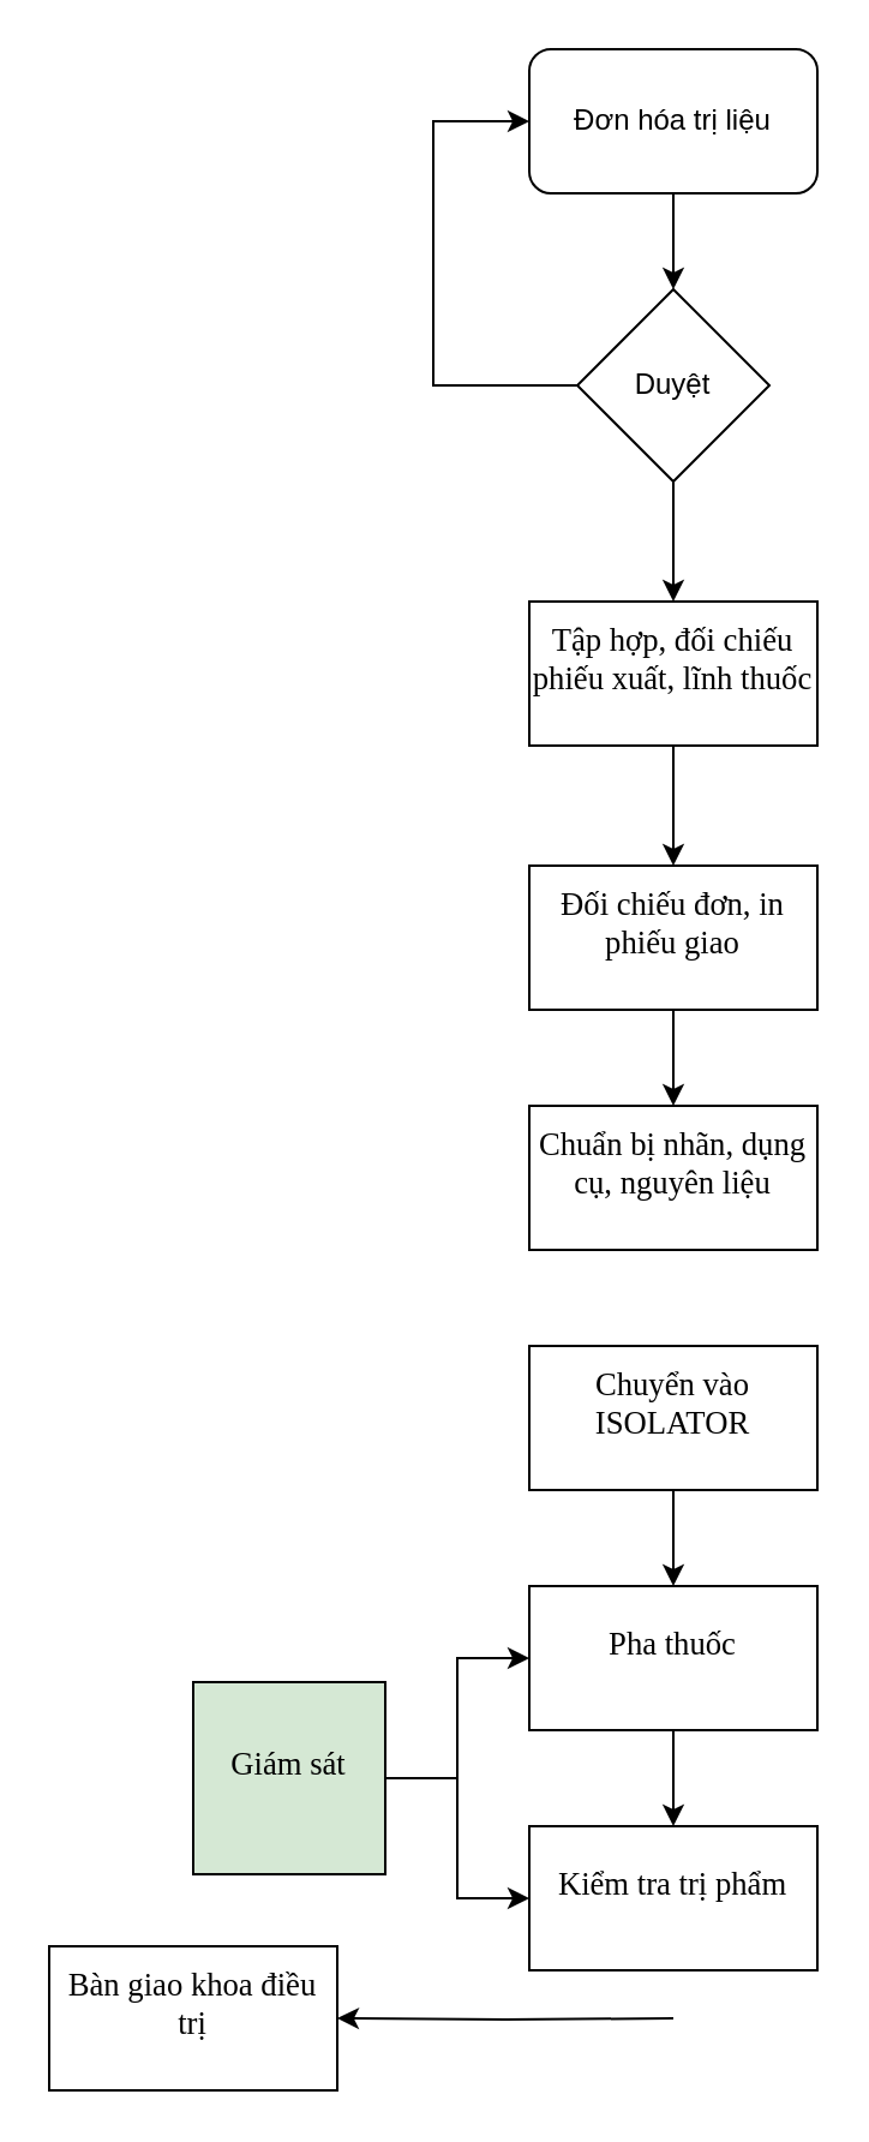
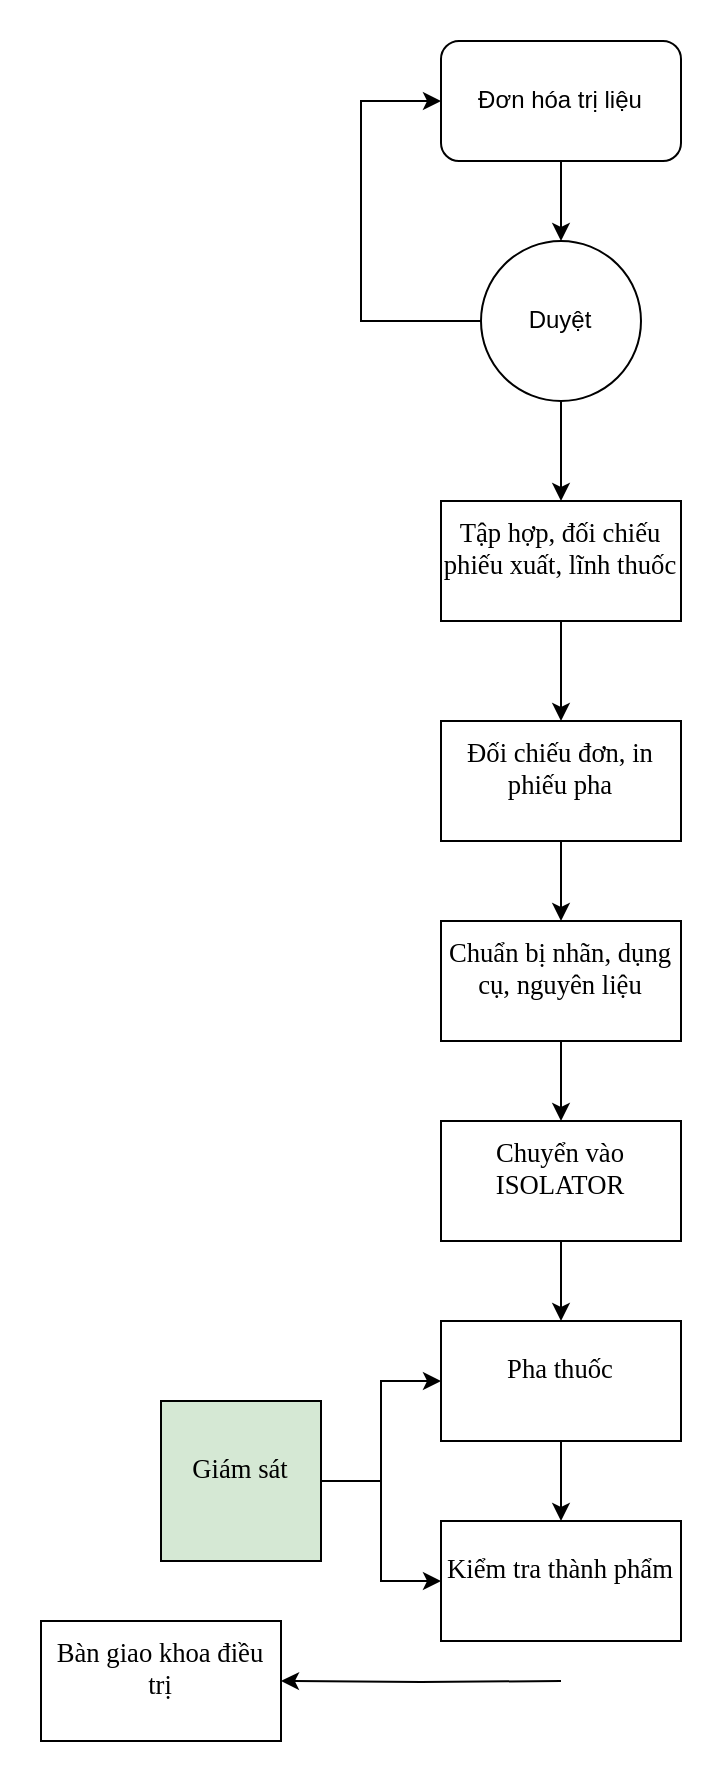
  <mxCell id="0" />
  <mxCell id="1" parent="0" />
  <mxCell id="2" style="edgeStyle=orthogonalEdgeStyle;rounded=0;orthogonalLoop=1;jettySize=auto;html=1;exitX=0.5;exitY=1;exitDx=0;exitDy=0;entryX=0.5;entryY=0;entryDx=0;entryDy=0;" edge="1" parent="1" source="3" target="6"><mxGeometry relative="1" as="geometry" /></mxCell>
  <mxCell id="3" value="Đơn hóa trị liệu" style="rounded=1;whiteSpace=wrap;html=1;" vertex="1" parent="1"><mxGeometry x="220" y="20" width="120" height="60" as="geometry" /></mxCell>
  <mxCell id="4" style="edgeStyle=orthogonalEdgeStyle;rounded=0;orthogonalLoop=1;jettySize=auto;html=1;exitX=0.5;exitY=1;exitDx=0;exitDy=0;entryX=0.5;entryY=0;entryDx=0;entryDy=0;" edge="1" parent="1" source="6" target="8"><mxGeometry relative="1" as="geometry" /></mxCell>
  <mxCell id="5" style="edgeStyle=orthogonalEdgeStyle;rounded=0;orthogonalLoop=1;jettySize=auto;html=1;exitX=0;exitY=0.5;exitDx=0;exitDy=0;entryX=0;entryY=0.5;entryDx=0;entryDy=0;" edge="1" parent="1" source="6" target="3"><mxGeometry relative="1" as="geometry"><Array as="points"><mxPoint x="180" y="160" /><mxPoint x="180" y="50" /></Array></mxGeometry></mxCell>
- <mxCell id="6" value="Duyệt" style="rhombus;whiteSpace=wrap;html=1;" vertex="1" parent="1"><mxGeometry x="240" y="120" width="80" height="80" as="geometry" /></mxCell>
+ <mxCell id="6" value="Duyệt" style="ellipse;whiteSpace=wrap;html=1;" vertex="1" parent="1"><mxGeometry x="240" y="120" width="80" height="80" as="geometry" /></mxCell>
  <mxCell id="7" style="edgeStyle=orthogonalEdgeStyle;rounded=0;orthogonalLoop=1;jettySize=auto;html=1;exitX=0.5;exitY=1;exitDx=0;exitDy=0;entryX=0.5;entryY=0;entryDx=0;entryDy=0;" edge="1" parent="1" source="8" target="10"><mxGeometry relative="1" as="geometry" /></mxCell>
  <mxCell id="8" value="&lt;p style=&quot;margin: 0cm 0cm 8pt; line-height: 15.693px; font-size: 11pt; font-family: Aptos, sans-serif;&quot; align=&quot;center&quot; class=&quot;MsoNormal&quot;&gt;&lt;span style=&quot;font-size: 10pt; line-height: 14.267px; font-family: &amp;quot;Times New Roman&amp;quot;, serif;&quot; lang=&quot;EN-US&quot;&gt;Tập hợp, đối chiếu phiếu xuất, lĩnh thuốc&lt;/span&gt;&lt;/p&gt;" style="rounded=0;whiteSpace=wrap;html=1;" vertex="1" parent="1"><mxGeometry x="220" y="250" width="120" height="60" as="geometry" /></mxCell>
  <mxCell id="9" style="edgeStyle=orthogonalEdgeStyle;rounded=0;orthogonalLoop=1;jettySize=auto;html=1;exitX=0.5;exitY=1;exitDx=0;exitDy=0;entryX=0.5;entryY=0;entryDx=0;entryDy=0;" edge="1" parent="1" source="10" target="12"><mxGeometry relative="1" as="geometry" /></mxCell>
- <mxCell id="10" value="&lt;p style=&quot;margin: 0cm 0cm 8pt; line-height: 15.693px; font-size: 11pt; font-family: Aptos, sans-serif;&quot; align=&quot;center&quot; class=&quot;MsoNormal&quot;&gt;&lt;span style=&quot;font-size: 10pt; line-height: 14.267px; font-family: &amp;quot;Times New Roman&amp;quot;, serif;&quot; lang=&quot;EN-US&quot;&gt;Đối chiếu đơn, in phiếu giao&lt;/span&gt;&lt;/p&gt;" style="rounded=0;whiteSpace=wrap;html=1;" vertex="1" parent="1"><mxGeometry x="220" y="360" width="120" height="60" as="geometry" /></mxCell>
+ <mxCell id="10" value="&lt;p style=&quot;margin: 0cm 0cm 8pt; line-height: 15.693px; font-size: 11pt; font-family: Aptos, sans-serif;&quot; align=&quot;center&quot; class=&quot;MsoNormal&quot;&gt;&lt;span style=&quot;font-size: 10pt; line-height: 14.267px; font-family: &amp;quot;Times New Roman&amp;quot;, serif;&quot; lang=&quot;EN-US&quot;&gt;Đối chiếu đơn, in phiếu pha&lt;/span&gt;&lt;/p&gt;" style="rounded=0;whiteSpace=wrap;html=1;" vertex="1" parent="1"><mxGeometry x="220" y="360" width="120" height="60" as="geometry" /></mxCell>
+ <mxCell id="11" style="edgeStyle=orthogonalEdgeStyle;rounded=0;orthogonalLoop=1;jettySize=auto;html=1;exitX=0.5;exitY=1;exitDx=0;exitDy=0;entryX=0.5;entryY=0;entryDx=0;entryDy=0;" edge="1" parent="1" source="12" target="14"><mxGeometry relative="1" as="geometry" /></mxCell>
  <mxCell id="12" value="&lt;p style=&quot;margin: 0cm 0cm 8pt; line-height: 15.693px; font-size: 11pt; font-family: Aptos, sans-serif;&quot; align=&quot;center&quot; class=&quot;MsoNormal&quot;&gt;&lt;span style=&quot;font-size: 10pt; line-height: 14.267px; font-family: &amp;quot;Times New Roman&amp;quot;, serif;&quot; lang=&quot;EN-US&quot;&gt;Chuẩn bị nhãn, dụng cụ, nguyên liệu&lt;/span&gt;&lt;/p&gt;" style="rounded=0;whiteSpace=wrap;html=1;" vertex="1" parent="1"><mxGeometry x="220" y="460" width="120" height="60" as="geometry" /></mxCell>
  <mxCell id="13" style="edgeStyle=orthogonalEdgeStyle;rounded=0;orthogonalLoop=1;jettySize=auto;html=1;exitX=0.5;exitY=1;exitDx=0;exitDy=0;entryX=0.5;entryY=0;entryDx=0;entryDy=0;" edge="1" parent="1" source="14" target="16"><mxGeometry relative="1" as="geometry" /></mxCell>
  <mxCell id="14" value="&lt;p style=&quot;margin: 0cm 0cm 8pt; line-height: 15.693px; font-size: 11pt; font-family: Aptos, sans-serif;&quot; align=&quot;center&quot; class=&quot;MsoNormal&quot;&gt;&lt;span style=&quot;font-size: 10pt; line-height: 14.267px; font-family: &amp;quot;Times New Roman&amp;quot;, serif;&quot; lang=&quot;EN-US&quot;&gt;Chuyển vào ISOLATOR&lt;/span&gt;&lt;/p&gt;" style="rounded=0;whiteSpace=wrap;html=1;" vertex="1" parent="1"><mxGeometry x="220" y="560" width="120" height="60" as="geometry" /></mxCell>
  <mxCell id="15" style="edgeStyle=orthogonalEdgeStyle;rounded=0;orthogonalLoop=1;jettySize=auto;html=1;exitX=0.5;exitY=1;exitDx=0;exitDy=0;entryX=0.5;entryY=0;entryDx=0;entryDy=0;" edge="1" parent="1" source="16" target="17"><mxGeometry relative="1" as="geometry" /></mxCell>
  <mxCell id="16" value="&lt;p style=&quot;margin: 0cm 0cm 8pt; line-height: 15.693px; font-size: 11pt; font-family: Aptos, sans-serif;&quot; align=&quot;center&quot; class=&quot;MsoNormal&quot;&gt;&lt;span style=&quot;font-size: 10pt; line-height: 14.267px; font-family: &amp;quot;Times New Roman&amp;quot;, serif;&quot; lang=&quot;EN-US&quot;&gt;Pha thuốc&lt;/span&gt;&lt;/p&gt;" style="rounded=0;whiteSpace=wrap;html=1;" vertex="1" parent="1"><mxGeometry x="220" y="660" width="120" height="60" as="geometry" /></mxCell>
- <mxCell id="17" value="&lt;p style=&quot;margin: 0cm 0cm 8pt; line-height: 15.693px; font-size: 11pt; font-family: Aptos, sans-serif;&quot; align=&quot;center&quot; class=&quot;MsoNormal&quot;&gt;&lt;span style=&quot;font-size: 10pt; line-height: 14.267px; font-family: &amp;quot;Times New Roman&amp;quot;, serif;&quot; lang=&quot;EN-US&quot;&gt;Kiểm tra trị phẩm&lt;/span&gt;&lt;/p&gt;" style="rounded=0;whiteSpace=wrap;html=1;" vertex="1" parent="1"><mxGeometry x="220" y="760" width="120" height="60" as="geometry" /></mxCell>
+ <mxCell id="17" value="&lt;p style=&quot;margin: 0cm 0cm 8pt; line-height: 15.693px; font-size: 11pt; font-family: Aptos, sans-serif;&quot; align=&quot;center&quot; class=&quot;MsoNormal&quot;&gt;&lt;span style=&quot;font-size: 10pt; line-height: 14.267px; font-family: &amp;quot;Times New Roman&amp;quot;, serif;&quot; lang=&quot;EN-US&quot;&gt;Kiểm tra thành phẩm&lt;/span&gt;&lt;/p&gt;" style="rounded=0;whiteSpace=wrap;html=1;" vertex="1" parent="1"><mxGeometry x="220" y="760" width="120" height="60" as="geometry" /></mxCell>
  <mxCell id="18" style="edgeStyle=orthogonalEdgeStyle;rounded=0;orthogonalLoop=1;jettySize=auto;html=1;exitX=1;exitY=0.5;exitDx=0;exitDy=0;entryX=0;entryY=0.5;entryDx=0;entryDy=0;" edge="1" parent="1" source="20" target="16"><mxGeometry relative="1" as="geometry" /></mxCell>
  <mxCell id="19" style="edgeStyle=orthogonalEdgeStyle;rounded=0;orthogonalLoop=1;jettySize=auto;html=1;exitX=1;exitY=0.5;exitDx=0;exitDy=0;entryX=0;entryY=0.5;entryDx=0;entryDy=0;" edge="1" parent="1" source="20" target="17"><mxGeometry relative="1" as="geometry" /></mxCell>
  <mxCell id="20" value="&lt;p style=&quot;margin: 0cm 0cm 8pt; line-height: 15.693px; font-size: 11pt; font-family: Aptos, sans-serif;&quot; align=&quot;center&quot; class=&quot;MsoNormal&quot;&gt;&lt;span style=&quot;font-size: 10pt; line-height: 14.267px; font-family: &amp;quot;Times New Roman&amp;quot;, serif;&quot; lang=&quot;EN-US&quot;&gt;Giám sát&lt;/span&gt;&lt;/p&gt;" style="whiteSpace=wrap;html=1;aspect=fixed;fillColor=#d5e8d4;" vertex="1" parent="1"><mxGeometry x="80" y="700" width="80" height="80" as="geometry" /></mxCell>
  <mxCell id="21" style="edgeStyle=orthogonalEdgeStyle;rounded=0;orthogonalLoop=1;jettySize=auto;html=1;exitX=1;exitY=0.5;exitDx=0;exitDy=0;entryX=1;entryY=0.5;entryDx=0;entryDy=0;" edge="1" parent="1" target="22"><mxGeometry relative="1" as="geometry"><mxPoint x="280" y="840" as="sourcePoint" /></mxGeometry></mxCell>
  <mxCell id="22" value="&lt;p style=&quot;margin: 0cm 0cm 8pt; line-height: 15.693px; font-size: 11pt; font-family: Aptos, sans-serif;&quot; align=&quot;center&quot; class=&quot;MsoNormal&quot;&gt;&lt;span style=&quot;font-size: 10pt; line-height: 14.267px; font-family: &amp;quot;Times New Roman&amp;quot;, serif;&quot; lang=&quot;EN-US&quot;&gt;Bàn giao khoa điều trị&lt;/span&gt;&lt;/p&gt;" style="rounded=0;whiteSpace=wrap;html=1;" vertex="1" parent="1"><mxGeometry x="20" y="810" width="120" height="60" as="geometry" /></mxCell>
